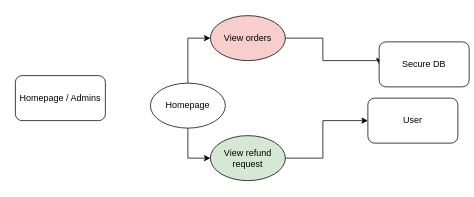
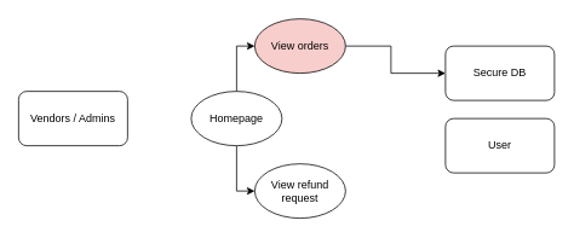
  <mxCell id="0" />
  <mxCell id="1" parent="0" />
- <mxCell id="2" value="Homepage / Admins" style="rounded=1;whiteSpace=wrap;html=1;" vertex="1" parent="1"><mxGeometry x="20" y="100" width="120" height="60" as="geometry" /></mxCell>
+ <mxCell id="2" value="Vendors / Admins" style="rounded=1;whiteSpace=wrap;html=1;" vertex="1" parent="1"><mxGeometry x="20" y="100" width="120" height="60" as="geometry" /></mxCell>
  <mxCell id="3" style="edgeStyle=orthogonalEdgeStyle;rounded=0;orthogonalLoop=1;jettySize=auto;html=1;exitX=0.5;exitY=0;exitDx=0;exitDy=0;entryX=0;entryY=0.5;entryDx=0;entryDy=0;" edge="1" parent="1" source="5" target="7"><mxGeometry relative="1" as="geometry" /></mxCell>
  <mxCell id="4" style="edgeStyle=orthogonalEdgeStyle;rounded=0;orthogonalLoop=1;jettySize=auto;html=1;exitX=0.5;exitY=1;exitDx=0;exitDy=0;entryX=0;entryY=0.5;entryDx=0;entryDy=0;" edge="1" parent="1" source="5" target="10"><mxGeometry relative="1" as="geometry" /></mxCell>
- <mxCell id="5" value="Homepage" style="ellipse;whiteSpace=wrap;html=1;" vertex="1" parent="1"><mxGeometry x="200" y="110" width="100" height="60" as="geometry" /></mxCell>
+ <mxCell id="5" value="Homepage" style="ellipse;whiteSpace=wrap;html=1;" vertex="1" parent="1"><mxGeometry x="210" y="100" width="100" height="60" as="geometry" /></mxCell>
  <mxCell id="6" style="edgeStyle=orthogonalEdgeStyle;rounded=0;orthogonalLoop=1;jettySize=auto;html=1;exitX=1;exitY=0.5;exitDx=0;exitDy=0;entryX=0;entryY=0.5;entryDx=0;entryDy=0;" edge="1" parent="1" source="7" target="8"><mxGeometry relative="1" as="geometry"><Array as="points"><mxPoint x="430" y="50" /><mxPoint x="430" y="80" /></Array></mxGeometry></mxCell>
  <mxCell id="7" value="View orders" style="ellipse;whiteSpace=wrap;html=1;fillColor=#f8cecc;" vertex="1" parent="1"><mxGeometry x="280" y="20" width="100" height="60" as="geometry" /></mxCell>
- <mxCell id="8" value="Secure DB" style="rounded=1;whiteSpace=wrap;html=1;" vertex="1" parent="1"><mxGeometry x="505" y="55" width="120" height="60" as="geometry" /></mxCell>
- <mxCell id="9" style="edgeStyle=orthogonalEdgeStyle;rounded=0;orthogonalLoop=1;jettySize=auto;html=1;exitX=1;exitY=0.5;exitDx=0;exitDy=0;entryX=0;entryY=0.5;entryDx=0;entryDy=0;" edge="1" parent="1" source="10" target="11"><mxGeometry relative="1" as="geometry"><Array as="points"><mxPoint x="430" y="210" /><mxPoint x="430" y="160" /></Array></mxGeometry></mxCell>
- <mxCell id="10" value="View refund request" style="ellipse;whiteSpace=wrap;html=1;fillColor=#d5e8d4;" vertex="1" parent="1"><mxGeometry x="280" y="180" width="100" height="60" as="geometry" /></mxCell>
+ <mxCell id="8" value="Secure DB" style="rounded=1;whiteSpace=wrap;html=1;" vertex="1" parent="1"><mxGeometry x="490" y="50" width="120" height="60" as="geometry" /></mxCell>
+ <mxCell id="10" value="View refund request" style="ellipse;whiteSpace=wrap;html=1;" vertex="1" parent="1"><mxGeometry x="280" y="180" width="100" height="60" as="geometry" /></mxCell>
  <mxCell id="11" value="User" style="rounded=1;whiteSpace=wrap;html=1;" vertex="1" parent="1"><mxGeometry x="490" y="130" width="120" height="60" as="geometry" /></mxCell>
